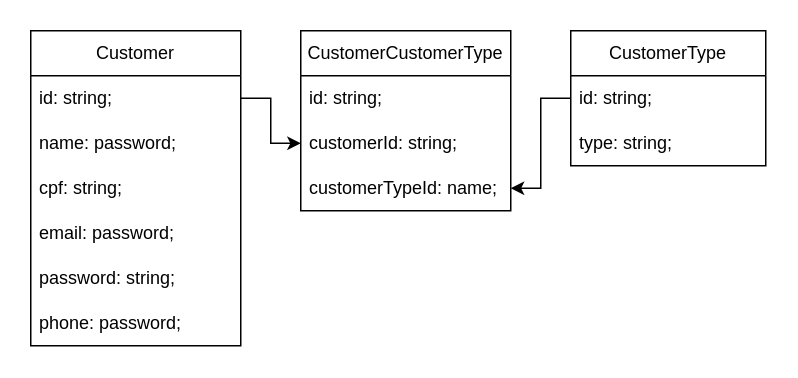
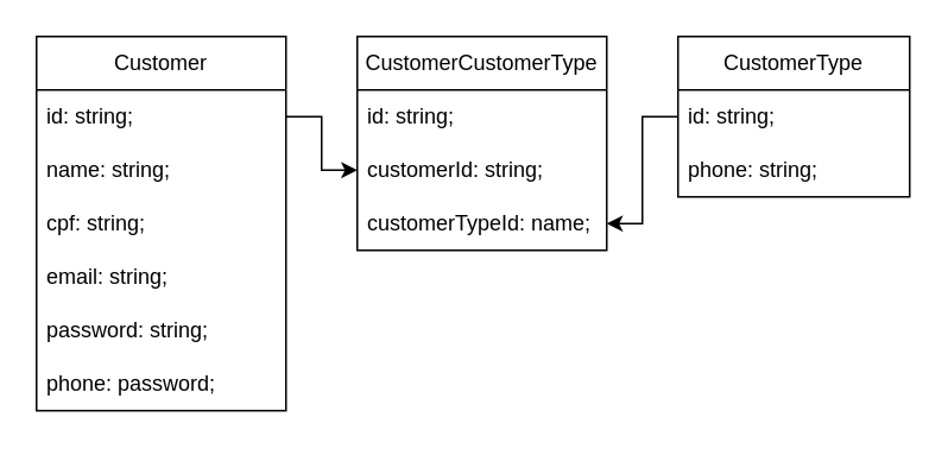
  <mxCell id="0" />
  <mxCell id="1" parent="0" />
  <mxCell id="2" value="Customer" style="swimlane;fontStyle=0;childLayout=stackLayout;horizontal=1;startSize=30;horizontalStack=0;resizeParent=1;resizeParentMax=0;resizeLast=0;collapsible=1;marginBottom=0;whiteSpace=wrap;html=1;" vertex="1" parent="1"><mxGeometry x="20" y="20" width="140" height="210" as="geometry" /></mxCell>
  <mxCell id="3" value="id: string;" style="text;strokeColor=none;fillColor=none;align=left;verticalAlign=middle;spacingLeft=4;spacingRight=4;overflow=hidden;points=[[0,0.5],[1,0.5]];portConstraint=eastwest;rotatable=0;whiteSpace=wrap;html=1;" vertex="1" parent="2"><mxGeometry y="30" width="140" height="30" as="geometry" /></mxCell>
- <mxCell id="4" value="name: password;" style="text;strokeColor=none;fillColor=none;align=left;verticalAlign=middle;spacingLeft=4;spacingRight=4;overflow=hidden;points=[[0,0.5],[1,0.5]];portConstraint=eastwest;rotatable=0;whiteSpace=wrap;html=1;" vertex="1" parent="2"><mxGeometry y="60" width="140" height="30" as="geometry" /></mxCell>
+ <mxCell id="4" value="name: string;" style="text;strokeColor=none;fillColor=none;align=left;verticalAlign=middle;spacingLeft=4;spacingRight=4;overflow=hidden;points=[[0,0.5],[1,0.5]];portConstraint=eastwest;rotatable=0;whiteSpace=wrap;html=1;" vertex="1" parent="2"><mxGeometry y="60" width="140" height="30" as="geometry" /></mxCell>
  <mxCell id="5" value="cpf: string;" style="text;strokeColor=none;fillColor=none;align=left;verticalAlign=middle;spacingLeft=4;spacingRight=4;overflow=hidden;points=[[0,0.5],[1,0.5]];portConstraint=eastwest;rotatable=0;whiteSpace=wrap;html=1;" vertex="1" parent="2"><mxGeometry y="90" width="140" height="30" as="geometry" /></mxCell>
- <mxCell id="6" value="email: password;" style="text;strokeColor=none;fillColor=none;align=left;verticalAlign=middle;spacingLeft=4;spacingRight=4;overflow=hidden;points=[[0,0.5],[1,0.5]];portConstraint=eastwest;rotatable=0;whiteSpace=wrap;html=1;" vertex="1" parent="2"><mxGeometry y="120" width="140" height="30" as="geometry" /></mxCell>
+ <mxCell id="6" value="email: string;" style="text;strokeColor=none;fillColor=none;align=left;verticalAlign=middle;spacingLeft=4;spacingRight=4;overflow=hidden;points=[[0,0.5],[1,0.5]];portConstraint=eastwest;rotatable=0;whiteSpace=wrap;html=1;" vertex="1" parent="2"><mxGeometry y="120" width="140" height="30" as="geometry" /></mxCell>
  <mxCell id="7" value="password: string;" style="text;strokeColor=none;fillColor=none;align=left;verticalAlign=middle;spacingLeft=4;spacingRight=4;overflow=hidden;points=[[0,0.5],[1,0.5]];portConstraint=eastwest;rotatable=0;whiteSpace=wrap;html=1;" vertex="1" parent="2"><mxGeometry y="150" width="140" height="30" as="geometry" /></mxCell>
  <mxCell id="8" value="phone: password;" style="text;strokeColor=none;fillColor=none;align=left;verticalAlign=middle;spacingLeft=4;spacingRight=4;overflow=hidden;points=[[0,0.5],[1,0.5]];portConstraint=eastwest;rotatable=0;whiteSpace=wrap;html=1;" vertex="1" parent="2"><mxGeometry y="180" width="140" height="30" as="geometry" /></mxCell>
  <mxCell id="9" value="CustomerType" style="swimlane;fontStyle=0;childLayout=stackLayout;horizontal=1;startSize=30;horizontalStack=0;resizeParent=1;resizeParentMax=0;resizeLast=0;collapsible=1;marginBottom=0;whiteSpace=wrap;html=1;" vertex="1" parent="1"><mxGeometry x="380" y="20" width="130" height="90" as="geometry" /></mxCell>
  <mxCell id="10" value="id: string;" style="text;strokeColor=none;fillColor=none;align=left;verticalAlign=middle;spacingLeft=4;spacingRight=4;overflow=hidden;points=[[0,0.5],[1,0.5]];portConstraint=eastwest;rotatable=0;whiteSpace=wrap;html=1;" vertex="1" parent="9"><mxGeometry y="30" width="130" height="30" as="geometry" /></mxCell>
- <mxCell id="11" value="type: string;" style="text;strokeColor=none;fillColor=none;align=left;verticalAlign=middle;spacingLeft=4;spacingRight=4;overflow=hidden;points=[[0,0.5],[1,0.5]];portConstraint=eastwest;rotatable=0;whiteSpace=wrap;html=1;" vertex="1" parent="9"><mxGeometry y="60" width="130" height="30" as="geometry" /></mxCell>
+ <mxCell id="11" value="phone: string;" style="text;strokeColor=none;fillColor=none;align=left;verticalAlign=middle;spacingLeft=4;spacingRight=4;overflow=hidden;points=[[0,0.5],[1,0.5]];portConstraint=eastwest;rotatable=0;whiteSpace=wrap;html=1;" vertex="1" parent="9"><mxGeometry y="60" width="130" height="30" as="geometry" /></mxCell>
  <mxCell id="12" value="CustomerCustomerType" style="swimlane;fontStyle=0;childLayout=stackLayout;horizontal=1;startSize=30;horizontalStack=0;resizeParent=1;resizeParentMax=0;resizeLast=0;collapsible=1;marginBottom=0;whiteSpace=wrap;html=1;" vertex="1" parent="1"><mxGeometry x="200" y="20" width="140" height="120" as="geometry" /></mxCell>
  <mxCell id="13" value="id: string;" style="text;strokeColor=none;fillColor=none;align=left;verticalAlign=middle;spacingLeft=4;spacingRight=4;overflow=hidden;points=[[0,0.5],[1,0.5]];portConstraint=eastwest;rotatable=0;whiteSpace=wrap;html=1;" vertex="1" parent="12"><mxGeometry y="30" width="140" height="30" as="geometry" /></mxCell>
  <mxCell id="14" value="customerId: string;" style="text;strokeColor=none;fillColor=none;align=left;verticalAlign=middle;spacingLeft=4;spacingRight=4;overflow=hidden;points=[[0,0.5],[1,0.5]];portConstraint=eastwest;rotatable=0;whiteSpace=wrap;html=1;" vertex="1" parent="12"><mxGeometry y="60" width="140" height="30" as="geometry" /></mxCell>
  <mxCell id="15" value="customerTypeId: name;" style="text;strokeColor=none;fillColor=none;align=left;verticalAlign=middle;spacingLeft=4;spacingRight=4;overflow=hidden;points=[[0,0.5],[1,0.5]];portConstraint=eastwest;rotatable=0;whiteSpace=wrap;html=1;" vertex="1" parent="12"><mxGeometry y="90" width="140" height="30" as="geometry" /></mxCell>
  <mxCell id="16" style="edgeStyle=orthogonalEdgeStyle;rounded=0;orthogonalLoop=1;jettySize=auto;html=1;exitX=0;exitY=0.5;exitDx=0;exitDy=0;" edge="1" parent="1" source="10" target="15"><mxGeometry relative="1" as="geometry" /></mxCell>
  <mxCell id="17" style="edgeStyle=orthogonalEdgeStyle;rounded=0;orthogonalLoop=1;jettySize=auto;html=1;exitX=1;exitY=0.5;exitDx=0;exitDy=0;entryX=0;entryY=0.5;entryDx=0;entryDy=0;" edge="1" parent="1" source="3" target="14"><mxGeometry relative="1" as="geometry" /></mxCell>
